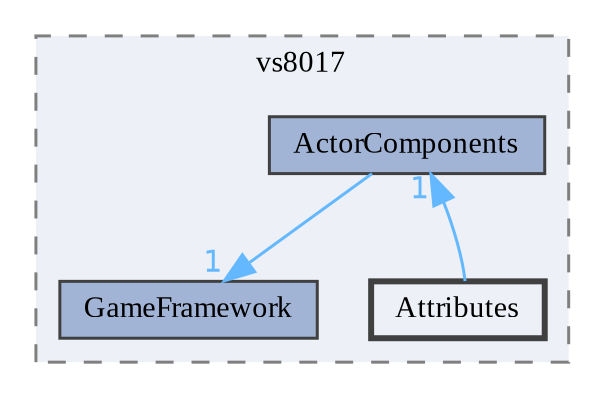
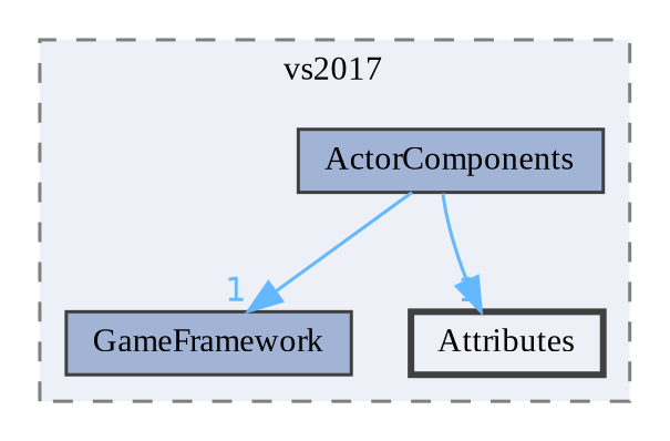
  digraph {
    compound=true
    fontname="Liberation Serif"
    node [color=grey25 fillcolor="#a2b4d6" fontname="Liberation Serif" fontsize=10 shape=box style=filled]
    edge [color=steelblue1 fontcolor=steelblue1 fontname="Liberation Serif" fontsize=10 headlabel=1 labeldistance=1.5 labelfontname=Helvetica labelfontsize=10]
    n1 [height=0.2 label=GameFramework width=0.4]
    n2 [height=0.2 label=ActorComponents width=0.4]
    n3 [fillcolor="#edf0f7" height=0.2 label=Attributes style="filled,bold" width=0.4]
    subgraph cluster_1 {
      bgcolor="#edf0f7"
      fontsize=10
-     label=vs8017
+     label=vs2017
      pencolor=grey50
      style="filled,dashed"
      n1
      n2
      n3
    }
    n2 -> n1
-   n3 -> n2
+   n2 -> n3
  }
